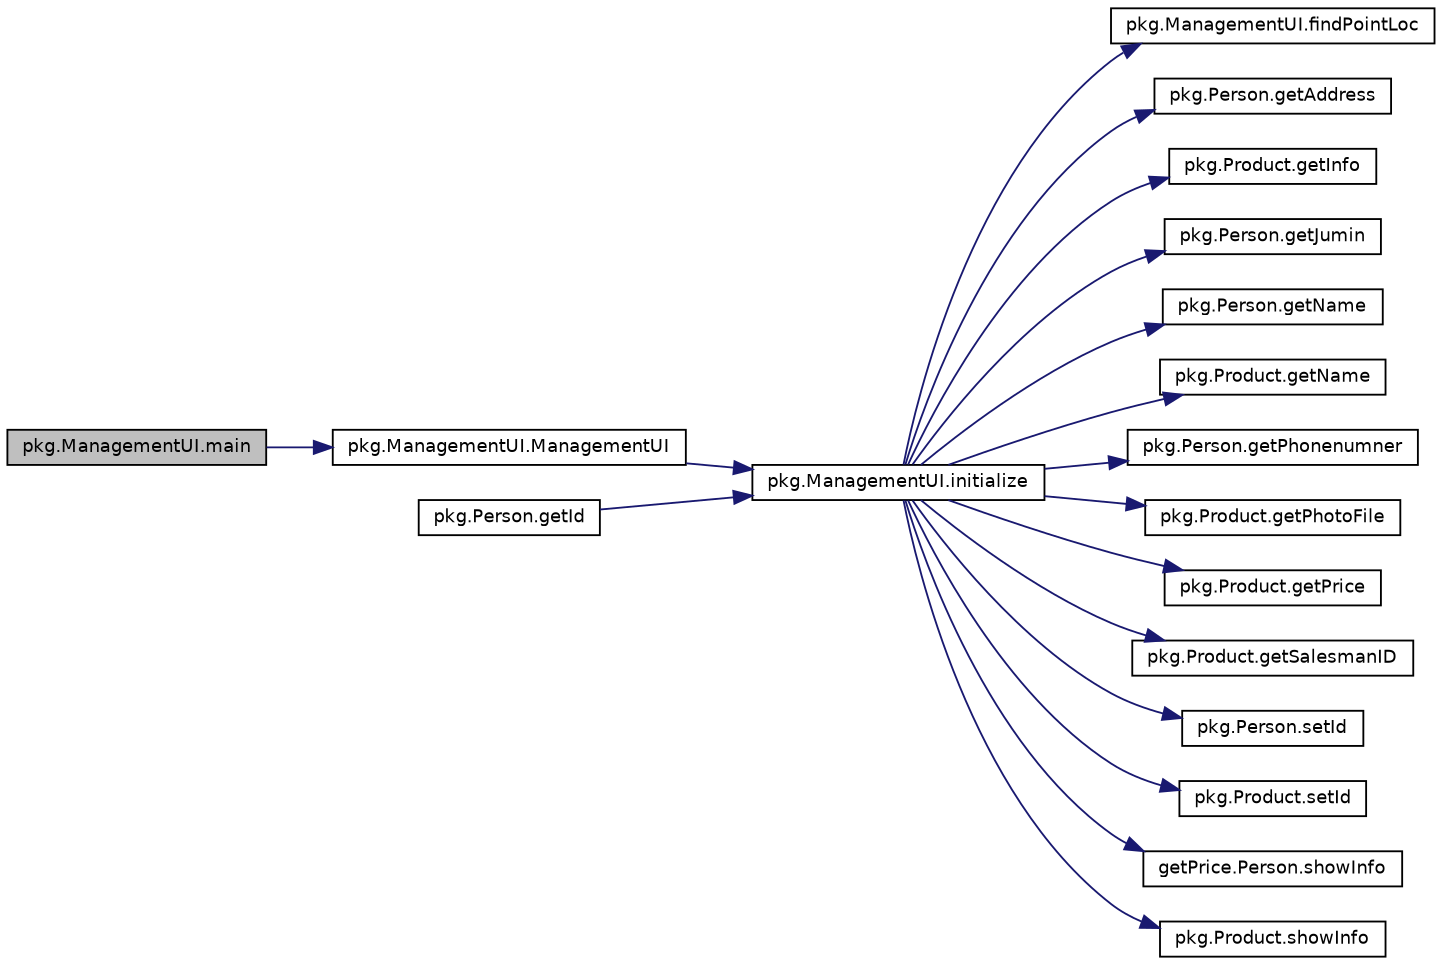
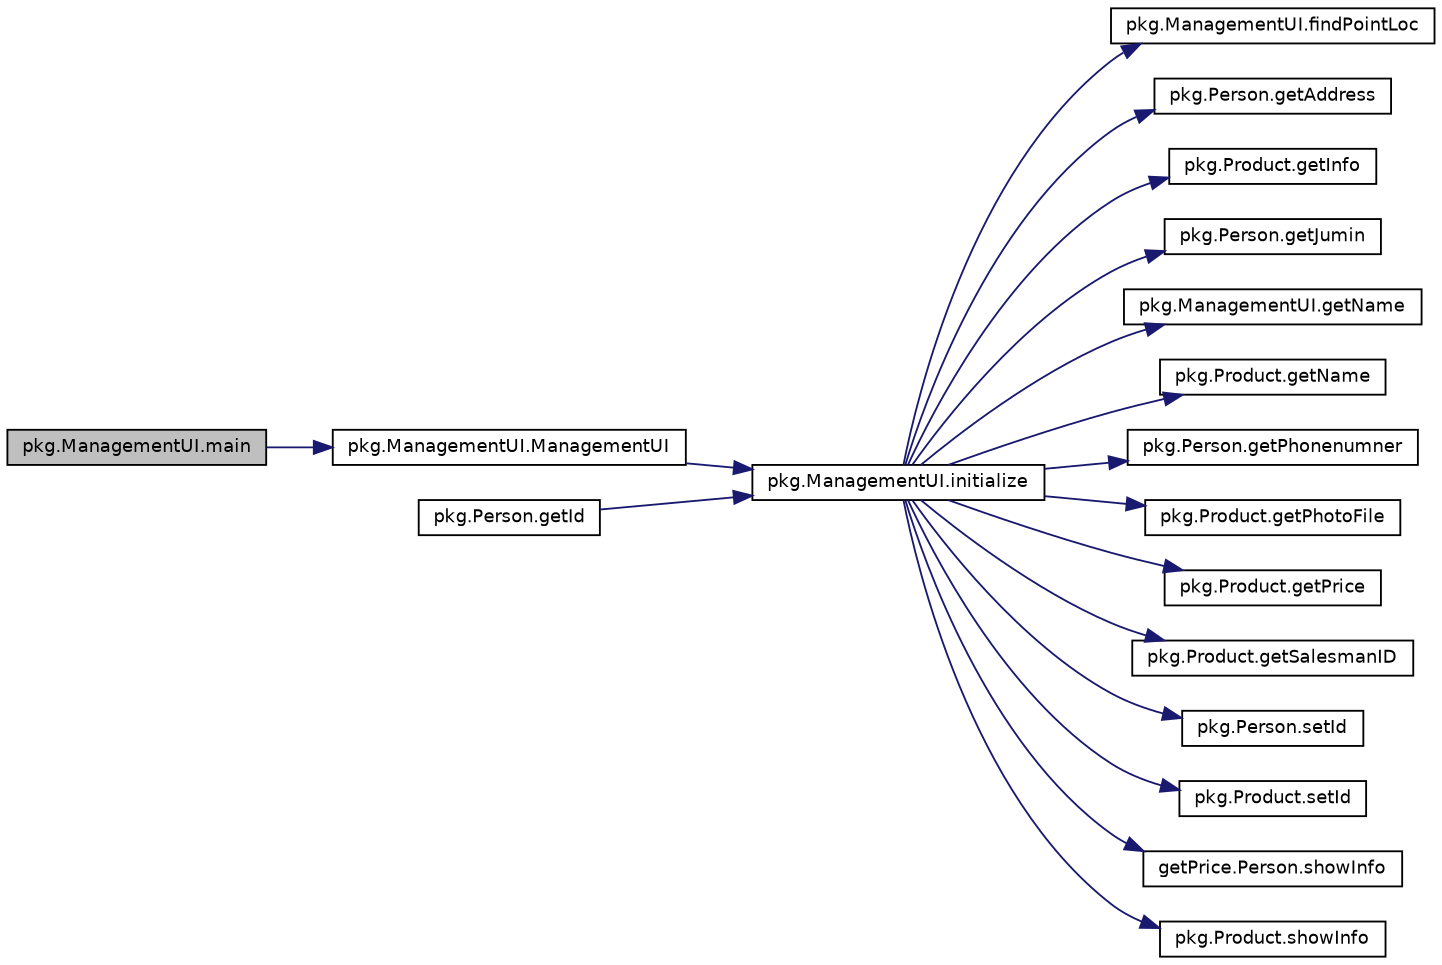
  digraph {
    fontname="DejaVu Sans"
    rankdir=LR
    node [color=black fillcolor=white fontname="DejaVu Sans" fontsize=10 shape=record style=filled]
    edge [color=midnightblue fontname="DejaVu Sans" fontsize=10 labelfontname=Helvetica labelfontsize=10 style=solid]
    n1 [fillcolor=grey75 fontcolor=black height=0.2 label="pkg.ManagementUI.main" width=0.4]
    n2 [height=0.2 label="pkg.ManagementUI.ManagementUI" width=0.4]
    n3 [height=0.2 label="pkg.ManagementUI.initialize" width=0.4]
    n4 [height=0.2 label="pkg.ManagementUI.findPointLoc" width=0.4]
    n5 [height=0.2 label="pkg.Person.getAddress" width=0.4]
    n6 [height=0.2 label="pkg.Product.getInfo" width=0.4]
    n7 [height=0.2 label="pkg.Person.getJumin" width=0.4]
-   n8 [height=0.2 label="pkg.Person.getName" width=0.4]
+   n8 [height=0.2 label="pkg.ManagementUI.getName" width=0.4]
    n9 [height=0.2 label="pkg.Product.getName" width=0.4]
    n10 [height=0.2 label="pkg.Person.getPhonenumner" width=0.4]
    n11 [height=0.2 label="pkg.Product.getPhotoFile" width=0.4]
    n12 [height=0.2 label="pkg.Product.getPrice" width=0.4]
    n13 [height=0.2 label="pkg.Product.getSalesmanID" width=0.4]
    n14 [height=0.2 label="pkg.Person.setId" width=0.4]
    n15 [height=0.2 label="pkg.Product.setId" width=0.4]
    n16 [height=0.2 label="getPrice.Person.showInfo" width=0.4]
    n17 [height=0.2 label="pkg.Product.showInfo" width=0.4]
    n18 [height=0.2 label="pkg.Person.getId" width=0.4]
    n1 -> n2
    n2 -> n3
    n3 -> n4
    n3 -> n5
    n3 -> n6
    n3 -> n7
    n3 -> n8
    n3 -> n9
    n3 -> n10
    n3 -> n11
    n3 -> n12
    n3 -> n13
    n3 -> n14
    n3 -> n15
    n3 -> n16
    n3 -> n17
    n18 -> n3
  }
